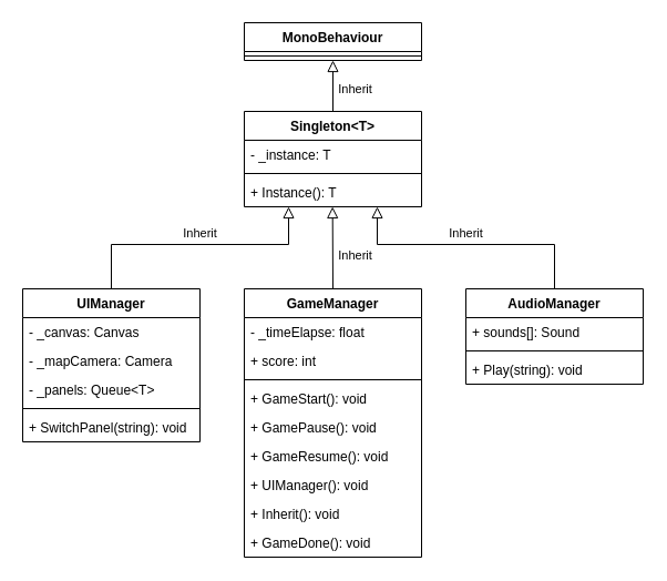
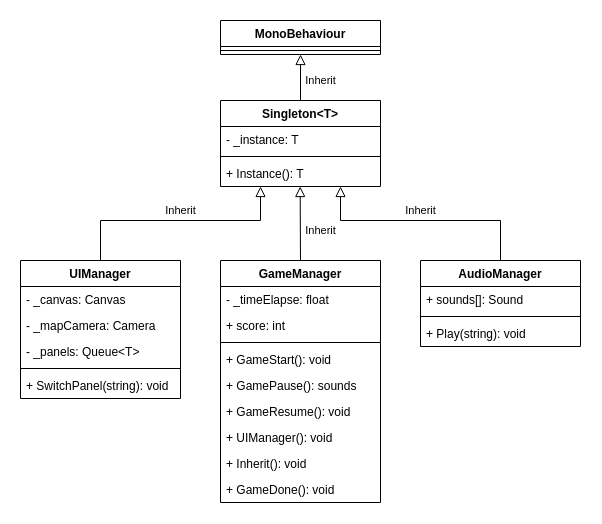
  <mxCell id="0" />
  <mxCell id="1" parent="0" />
  <mxCell id="2" value="MonoBehaviour" style="swimlane;fontStyle=1;align=center;verticalAlign=top;childLayout=stackLayout;horizontal=1;startSize=26;horizontalStack=0;resizeParent=1;resizeParentMax=0;resizeLast=0;collapsible=1;marginBottom=0;" vertex="1" parent="1"><mxGeometry x="220" y="20" width="160" height="34" as="geometry"><mxRectangle x="320" y="40" width="130" height="30" as="alternateBounds" /></mxGeometry></mxCell>
  <mxCell id="3" value="" style="line;strokeWidth=1;fillColor=none;align=left;verticalAlign=middle;spacingTop=-1;spacingLeft=3;spacingRight=3;rotatable=0;labelPosition=right;points=[];portConstraint=eastwest;strokeColor=inherit;" vertex="1" parent="2"><mxGeometry y="26" width="160" height="8" as="geometry" /></mxCell>
  <mxCell id="4" value="Singleton&lt;T&gt;" style="swimlane;fontStyle=1;align=center;verticalAlign=top;childLayout=stackLayout;horizontal=1;startSize=26;horizontalStack=0;resizeParent=1;resizeParentMax=0;resizeLast=0;collapsible=1;marginBottom=0;" vertex="1" parent="1"><mxGeometry x="220" y="100" width="160" height="86" as="geometry"><mxRectangle x="320" y="120" width="100" height="30" as="alternateBounds" /></mxGeometry></mxCell>
  <mxCell id="5" value="- _instance: T" style="text;strokeColor=none;fillColor=none;align=left;verticalAlign=top;spacingLeft=4;spacingRight=4;overflow=hidden;rotatable=0;points=[[0,0.5],[1,0.5]];portConstraint=eastwest;" vertex="1" parent="4"><mxGeometry y="26" width="160" height="26" as="geometry" /></mxCell>
  <mxCell id="6" value="" style="line;strokeWidth=1;fillColor=none;align=left;verticalAlign=middle;spacingTop=-1;spacingLeft=3;spacingRight=3;rotatable=0;labelPosition=right;points=[];portConstraint=eastwest;strokeColor=inherit;" vertex="1" parent="4"><mxGeometry y="52" width="160" height="8" as="geometry" /></mxCell>
  <mxCell id="7" value="+ Instance(): T" style="text;strokeColor=none;fillColor=none;align=left;verticalAlign=top;spacingLeft=4;spacingRight=4;overflow=hidden;rotatable=0;points=[[0,0.5],[1,0.5]];portConstraint=eastwest;" vertex="1" parent="4"><mxGeometry y="60" width="160" height="26" as="geometry" /></mxCell>
  <mxCell id="8" value="Inherit" style="endArrow=block;endSize=8;endFill=0;html=1;rounded=0;entryX=0.5;entryY=1;entryDx=0;entryDy=0;exitX=0.5;exitY=0;exitDx=0;exitDy=0;" edge="1" parent="1" source="4" target="2"><mxGeometry x="-0.13" y="-20" width="160" relative="1" as="geometry"><mxPoint x="210" y="200" as="sourcePoint" /><mxPoint x="370" y="200" as="targetPoint" /><mxPoint as="offset" /></mxGeometry></mxCell>
  <mxCell id="9" value="GameManager" style="swimlane;fontStyle=1;align=center;verticalAlign=top;childLayout=stackLayout;horizontal=1;startSize=26;horizontalStack=0;resizeParent=1;resizeParentMax=0;resizeLast=0;collapsible=1;marginBottom=0;" vertex="1" parent="1"><mxGeometry x="220" y="260" width="160" height="242" as="geometry" /></mxCell>
  <mxCell id="10" value="- _timeElapse: float" style="text;strokeColor=none;fillColor=none;align=left;verticalAlign=top;spacingLeft=4;spacingRight=4;overflow=hidden;rotatable=0;points=[[0,0.5],[1,0.5]];portConstraint=eastwest;" vertex="1" parent="9"><mxGeometry y="26" width="160" height="26" as="geometry" /></mxCell>
  <mxCell id="11" value="+ score: int" style="text;strokeColor=none;fillColor=none;align=left;verticalAlign=top;spacingLeft=4;spacingRight=4;overflow=hidden;rotatable=0;points=[[0,0.5],[1,0.5]];portConstraint=eastwest;" vertex="1" parent="9"><mxGeometry y="52" width="160" height="26" as="geometry" /></mxCell>
  <mxCell id="12" value="" style="line;strokeWidth=1;fillColor=none;align=left;verticalAlign=middle;spacingTop=-1;spacingLeft=3;spacingRight=3;rotatable=0;labelPosition=right;points=[];portConstraint=eastwest;strokeColor=inherit;" vertex="1" parent="9"><mxGeometry y="78" width="160" height="8" as="geometry" /></mxCell>
  <mxCell id="13" value="+ GameStart(): void" style="text;strokeColor=none;fillColor=none;align=left;verticalAlign=top;spacingLeft=4;spacingRight=4;overflow=hidden;rotatable=0;points=[[0,0.5],[1,0.5]];portConstraint=eastwest;" vertex="1" parent="9"><mxGeometry y="86" width="160" height="26" as="geometry" /></mxCell>
- <mxCell id="14" value="+ GamePause(): void" style="text;strokeColor=none;fillColor=none;align=left;verticalAlign=top;spacingLeft=4;spacingRight=4;overflow=hidden;rotatable=0;points=[[0,0.5],[1,0.5]];portConstraint=eastwest;" vertex="1" parent="9"><mxGeometry y="112" width="160" height="26" as="geometry" /></mxCell>
+ <mxCell id="14" value="+ GamePause(): sounds" style="text;strokeColor=none;fillColor=none;align=left;verticalAlign=top;spacingLeft=4;spacingRight=4;overflow=hidden;rotatable=0;points=[[0,0.5],[1,0.5]];portConstraint=eastwest;" vertex="1" parent="9"><mxGeometry y="112" width="160" height="26" as="geometry" /></mxCell>
  <mxCell id="15" value="+ GameResume(): void" style="text;strokeColor=none;fillColor=none;align=left;verticalAlign=top;spacingLeft=4;spacingRight=4;overflow=hidden;rotatable=0;points=[[0,0.5],[1,0.5]];portConstraint=eastwest;" vertex="1" parent="9"><mxGeometry y="138" width="160" height="26" as="geometry" /></mxCell>
  <mxCell id="16" value="+ UIManager(): void" style="text;strokeColor=none;fillColor=none;align=left;verticalAlign=top;spacingLeft=4;spacingRight=4;overflow=hidden;rotatable=0;points=[[0,0.5],[1,0.5]];portConstraint=eastwest;" vertex="1" parent="9"><mxGeometry y="164" width="160" height="26" as="geometry" /></mxCell>
  <mxCell id="17" value="+ Inherit(): void" style="text;strokeColor=none;fillColor=none;align=left;verticalAlign=top;spacingLeft=4;spacingRight=4;overflow=hidden;rotatable=0;points=[[0,0.5],[1,0.5]];portConstraint=eastwest;" vertex="1" parent="9"><mxGeometry y="190" width="160" height="26" as="geometry" /></mxCell>
  <mxCell id="18" value="+ GameDone(): void" style="text;strokeColor=none;fillColor=none;align=left;verticalAlign=top;spacingLeft=4;spacingRight=4;overflow=hidden;rotatable=0;points=[[0,0.5],[1,0.5]];portConstraint=eastwest;" vertex="1" parent="9"><mxGeometry y="216" width="160" height="26" as="geometry" /></mxCell>
  <mxCell id="19" value="UIManager" style="swimlane;fontStyle=1;align=center;verticalAlign=top;childLayout=stackLayout;horizontal=1;startSize=26;horizontalStack=0;resizeParent=1;resizeParentMax=0;resizeLast=0;collapsible=1;marginBottom=0;" vertex="1" parent="1"><mxGeometry x="20" y="260" width="160" height="138" as="geometry"><mxRectangle x="120" y="280" width="100" height="30" as="alternateBounds" /></mxGeometry></mxCell>
  <mxCell id="20" value="- _canvas: Canvas&#10;" style="text;strokeColor=none;fillColor=none;align=left;verticalAlign=top;spacingLeft=4;spacingRight=4;overflow=hidden;rotatable=0;points=[[0,0.5],[1,0.5]];portConstraint=eastwest;" vertex="1" parent="19"><mxGeometry y="26" width="160" height="26" as="geometry" /></mxCell>
  <mxCell id="21" value="- _mapCamera: Camera" style="text;strokeColor=none;fillColor=none;align=left;verticalAlign=top;spacingLeft=4;spacingRight=4;overflow=hidden;rotatable=0;points=[[0,0.5],[1,0.5]];portConstraint=eastwest;" vertex="1" parent="19"><mxGeometry y="52" width="160" height="26" as="geometry" /></mxCell>
  <mxCell id="22" value="- _panels: Queue&lt;T&gt;" style="text;strokeColor=none;fillColor=none;align=left;verticalAlign=top;spacingLeft=4;spacingRight=4;overflow=hidden;rotatable=0;points=[[0,0.5],[1,0.5]];portConstraint=eastwest;" vertex="1" parent="19"><mxGeometry y="78" width="160" height="26" as="geometry" /></mxCell>
  <mxCell id="23" value="" style="line;strokeWidth=1;fillColor=none;align=left;verticalAlign=middle;spacingTop=-1;spacingLeft=3;spacingRight=3;rotatable=0;labelPosition=right;points=[];portConstraint=eastwest;strokeColor=inherit;" vertex="1" parent="19"><mxGeometry y="104" width="160" height="8" as="geometry" /></mxCell>
  <mxCell id="24" value="+ SwitchPanel(string): void" style="text;strokeColor=none;fillColor=none;align=left;verticalAlign=top;spacingLeft=4;spacingRight=4;overflow=hidden;rotatable=0;points=[[0,0.5],[1,0.5]];portConstraint=eastwest;" vertex="1" parent="19"><mxGeometry y="112" width="160" height="26" as="geometry" /></mxCell>
  <mxCell id="25" value="AudioManager" style="swimlane;fontStyle=1;align=center;verticalAlign=top;childLayout=stackLayout;horizontal=1;startSize=26;horizontalStack=0;resizeParent=1;resizeParentMax=0;resizeLast=0;collapsible=1;marginBottom=0;" vertex="1" parent="1"><mxGeometry x="420" y="260" width="160" height="86" as="geometry" /></mxCell>
  <mxCell id="26" value="+ sounds[]: Sound" style="text;strokeColor=none;fillColor=none;align=left;verticalAlign=top;spacingLeft=4;spacingRight=4;overflow=hidden;rotatable=0;points=[[0,0.5],[1,0.5]];portConstraint=eastwest;" vertex="1" parent="25"><mxGeometry y="26" width="160" height="26" as="geometry" /></mxCell>
  <mxCell id="27" value="" style="line;strokeWidth=1;fillColor=none;align=left;verticalAlign=middle;spacingTop=-1;spacingLeft=3;spacingRight=3;rotatable=0;labelPosition=right;points=[];portConstraint=eastwest;strokeColor=inherit;" vertex="1" parent="25"><mxGeometry y="52" width="160" height="8" as="geometry" /></mxCell>
  <mxCell id="28" value="+ Play(string): void" style="text;strokeColor=none;fillColor=none;align=left;verticalAlign=top;spacingLeft=4;spacingRight=4;overflow=hidden;rotatable=0;points=[[0,0.5],[1,0.5]];portConstraint=eastwest;" vertex="1" parent="25"><mxGeometry y="60" width="160" height="26" as="geometry" /></mxCell>
  <mxCell id="29" value="Inherit" style="endArrow=block;endSize=8;endFill=0;html=1;rounded=0;entryX=0.5;entryY=1;entryDx=0;entryDy=0;exitX=0.5;exitY=0;exitDx=0;exitDy=0;" edge="1" parent="1" source="9"><mxGeometry x="-0.192" y="-20" width="160" relative="1" as="geometry"><mxPoint x="299.66" y="232" as="sourcePoint" /><mxPoint x="299.66" y="186" as="targetPoint" /><mxPoint as="offset" /></mxGeometry></mxCell>
  <mxCell id="30" value="Inherit" style="endArrow=block;endSize=8;endFill=0;html=1;rounded=0;entryX=0.5;entryY=1;entryDx=0;entryDy=0;exitX=0.5;exitY=0;exitDx=0;exitDy=0;" edge="1" parent="1" source="19"><mxGeometry x="0.026" y="10" width="160" relative="1" as="geometry"><mxPoint x="260.34" y="260" as="sourcePoint" /><mxPoint x="260" y="186" as="targetPoint" /><mxPoint as="offset" /><Array as="points"><mxPoint x="100" y="220" /><mxPoint x="260" y="220" /></Array></mxGeometry></mxCell>
  <mxCell id="31" value="Inherit" style="endArrow=block;endSize=8;endFill=0;html=1;rounded=0;entryX=0.5;entryY=1;entryDx=0;entryDy=0;exitX=0.5;exitY=0;exitDx=0;exitDy=0;" edge="1" parent="1" source="25"><mxGeometry x="0.026" y="-10" width="160" relative="1" as="geometry"><mxPoint x="180" y="260" as="sourcePoint" /><mxPoint x="340" y="186" as="targetPoint" /><mxPoint as="offset" /><Array as="points"><mxPoint x="500" y="220" /><mxPoint x="340" y="220" /></Array></mxGeometry></mxCell>
